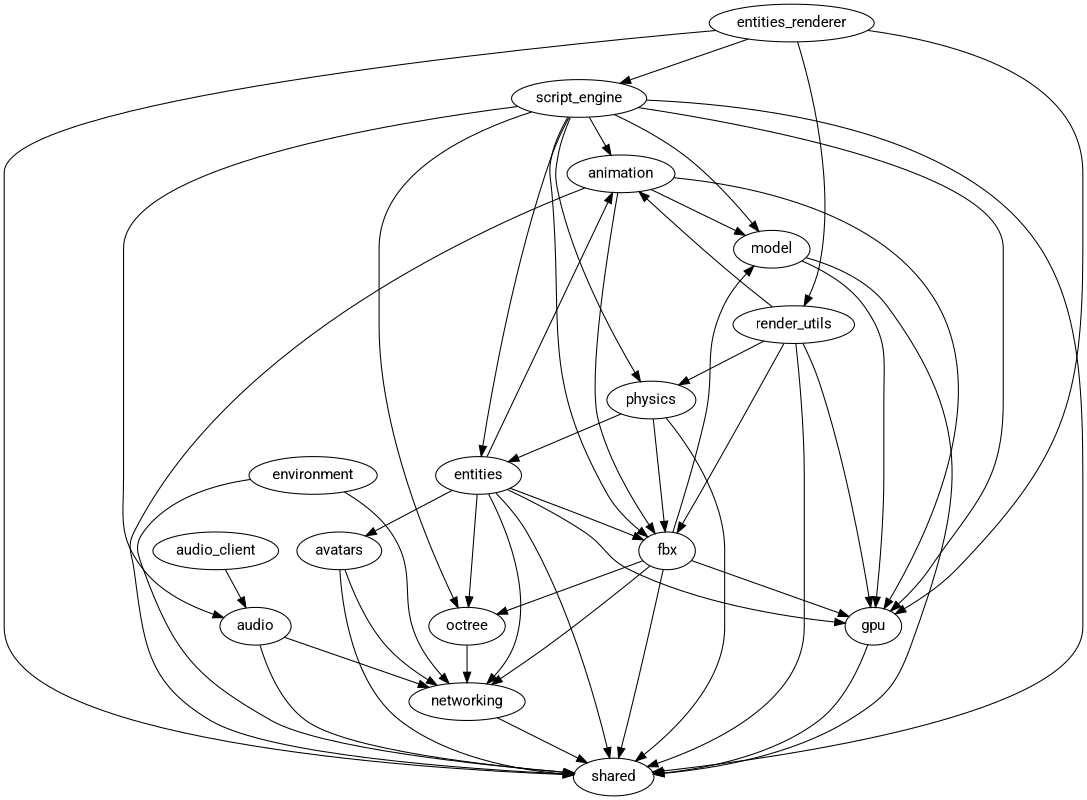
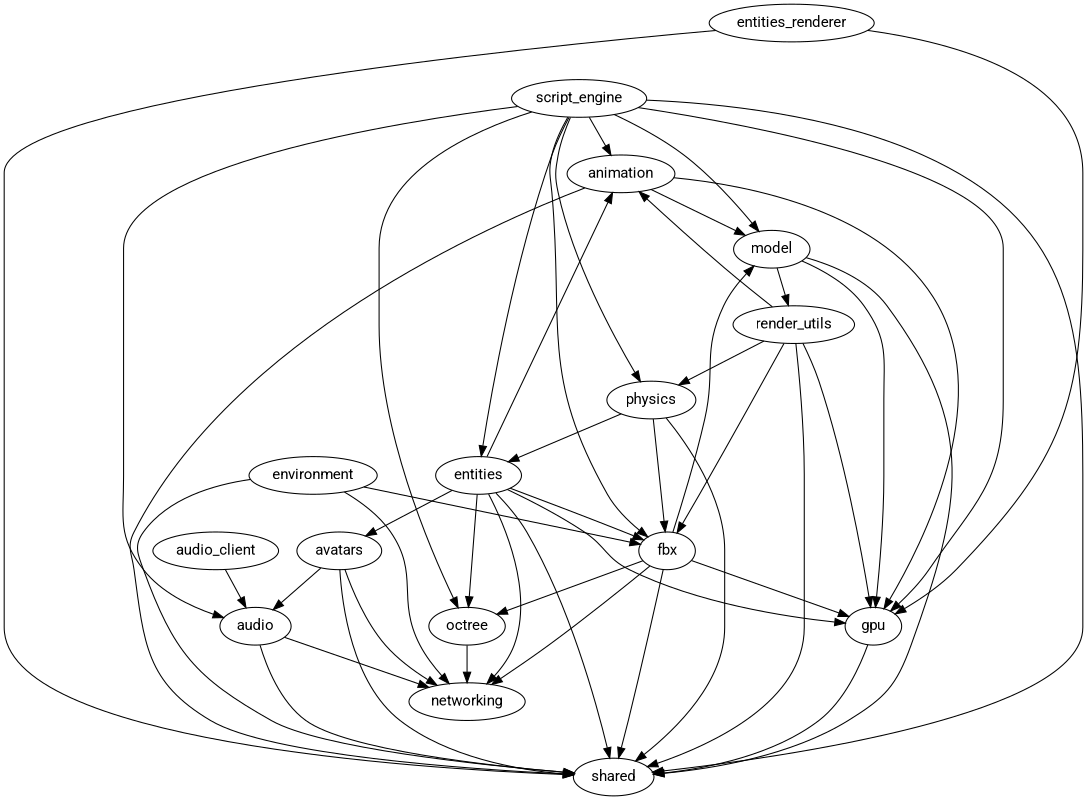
  digraph {
    fontname=Roboto
    node [fontname=Roboto]
    edge [fontname=Roboto]
    animation
    shared
    gpu
    model
    fbx
    networking
    octree
    audio_client
    audio
    avatars
    entities
    entities_renderer
    script_engine
    render_utils
    physics
    environment
    animation -> shared
    animation -> gpu
    animation -> model
-   animation -> fbx
+   environment -> fbx
    gpu -> shared
    model -> shared
    model -> gpu
    fbx -> shared
    fbx -> gpu
    fbx -> model
    fbx -> networking
    fbx -> octree
-   networking -> shared
    octree -> networking
    audio_client -> audio
    audio -> shared
    audio -> networking
    avatars -> shared
    avatars -> networking
+   avatars -> audio
    entities -> animation
    entities -> shared
    entities -> gpu
    entities -> fbx
    entities -> networking
    entities -> octree
    entities -> avatars
    entities_renderer -> shared
    entities_renderer -> gpu
-   entities_renderer -> script_engine
-   entities_renderer -> render_utils
+   model -> render_utils
    script_engine -> animation
    script_engine -> shared
    script_engine -> gpu
    script_engine -> model
    script_engine -> fbx
    script_engine -> octree
    script_engine -> audio
    script_engine -> entities
    script_engine -> physics
    render_utils -> animation
    render_utils -> shared
    render_utils -> gpu
    render_utils -> fbx
    render_utils -> physics
    physics -> shared
    physics -> fbx
    physics -> entities
    environment -> shared
    environment -> networking
  }
